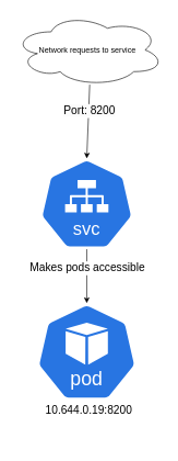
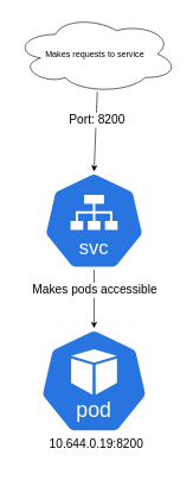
  <mxCell id="0" />
  <mxCell id="1" parent="0" />
  <mxCell id="2" value="" style="aspect=fixed;sketch=0;html=1;dashed=0;whitespace=wrap;verticalLabelPosition=bottom;verticalAlign=top;fillColor=#2875E2;strokeColor=#ffffff;points=[[0.005,0.63,0],[0.1,0.2,0],[0.9,0.2,0],[0.5,0,0],[0.995,0.63,0],[0.72,0.99,0],[0.5,1,0],[0.28,0.99,0]];shape=mxgraph.kubernetes.icon2;kubernetesLabel=1;prIcon=pod" vertex="1" parent="1"><mxGeometry x="55" y="460" width="154.17" height="148" as="geometry" /></mxCell>
  <mxCell id="3" value="" style="aspect=fixed;sketch=0;html=1;dashed=0;whitespace=wrap;verticalLabelPosition=bottom;verticalAlign=top;fillColor=#2875E2;strokeColor=#ffffff;points=[[0.005,0.63,0],[0.1,0.2,0],[0.9,0.2,0],[0.5,0,0],[0.995,0.63,0],[0.72,0.99,0],[0.5,1,0],[0.28,0.99,0]];shape=mxgraph.kubernetes.icon2;kubernetesLabel=1;prIcon=svc" vertex="1" parent="1"><mxGeometry x="60.21" y="240" width="143.75" height="138" as="geometry" /></mxCell>
  <mxCell id="4" value="" style="endArrow=classic;html=1;rounded=0;exitX=0.5;exitY=1;exitDx=0;exitDy=0;exitPerimeter=0;entryX=0.5;entryY=0;entryDx=0;entryDy=0;entryPerimeter=0;" edge="1" parent="1" source="3" target="2"><mxGeometry width="50" height="50" relative="1" as="geometry"><mxPoint x="195" y="590" as="sourcePoint" /><mxPoint x="245" y="540" as="targetPoint" /></mxGeometry></mxCell>
  <mxCell id="5" value="&lt;font style=&quot;font-size: 17px;&quot;&gt;Makes pods accessible&lt;/font&gt;" style="edgeLabel;html=1;align=center;verticalAlign=middle;resizable=0;points=[];" vertex="1" connectable="0" parent="4"><mxGeometry x="-0.289" relative="1" as="geometry"><mxPoint y="-1" as="offset" /></mxGeometry></mxCell>
  <mxCell id="6" value="&lt;font style=&quot;font-size: 17px;&quot;&gt;10.644.0.19:8200&lt;/font&gt;&lt;div&gt;&lt;span style=&quot;font-size: 17px;&quot;&gt;&lt;br&gt;&lt;/span&gt;&lt;div style=&quot;font-size: 17px;&quot;&gt;&lt;br&gt;&lt;/div&gt;&lt;/div&gt;" style="text;html=1;align=center;verticalAlign=middle;resizable=0;points=[];autosize=1;strokeColor=none;fillColor=none;" vertex="1" parent="1"><mxGeometry x="55" y="608" width="160" height="70" as="geometry" /></mxCell>
  <mxCell id="7" value="" style="endArrow=classic;html=1;rounded=0;entryX=0.5;entryY=0;entryDx=0;entryDy=0;entryPerimeter=0;exitX=0.507;exitY=0.98;exitDx=0;exitDy=0;exitPerimeter=0;" edge="1" parent="1" source="9" target="3"><mxGeometry width="50" height="50" relative="1" as="geometry"><mxPoint x="132" y="110" as="sourcePoint" /><mxPoint x="235" y="250" as="targetPoint" /></mxGeometry></mxCell>
  <mxCell id="8" value="&lt;span style=&quot;font-size: 17px; background-color: rgb(251, 251, 251);&quot;&gt;Port: 8200&lt;/span&gt;" style="edgeLabel;html=1;align=center;verticalAlign=middle;resizable=0;points=[];" vertex="1" connectable="0" parent="7"><mxGeometry x="-0.287" y="1" relative="1" as="geometry"><mxPoint as="offset" /></mxGeometry></mxCell>
- <mxCell id="9" value="Network requests to service&lt;span style=&quot;background-color: initial;&quot;&gt;&amp;nbsp;&lt;/span&gt;" style="ellipse;shape=cloud;whiteSpace=wrap;html=1;" vertex="1" parent="1"><mxGeometry x="20" y="20" width="230" height="110" as="geometry" /></mxCell>
+ <mxCell id="9" value="Makes requests to service&lt;span style=&quot;background-color: initial;&quot;&gt;&amp;nbsp;&lt;/span&gt;" style="ellipse;shape=cloud;whiteSpace=wrap;html=1;" vertex="1" parent="1"><mxGeometry x="20" y="20" width="230" height="110" as="geometry" /></mxCell>
